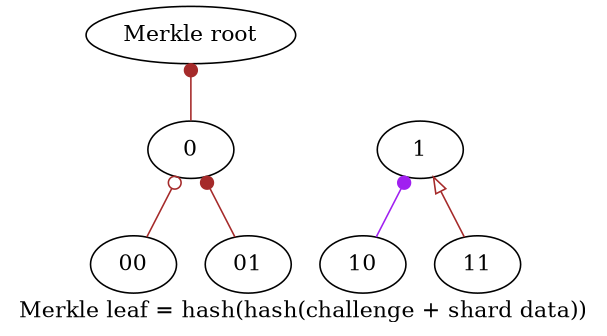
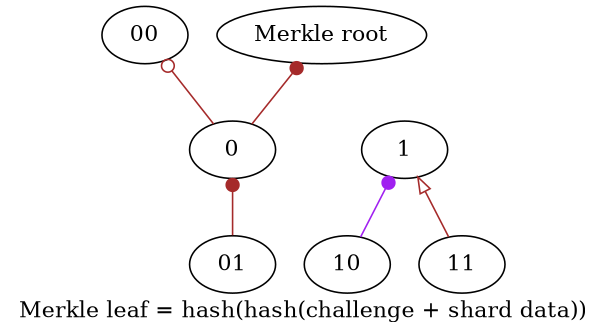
  digraph {
    label="Merkle leaf = hash(hash(challenge + shard data))"
    rankdir=BT
    edge [arrowhead=dot color=brown]
    00
    0
    "Merkle root"
    01
    10
    1
    11
-   00 -> 0 [arrowhead=odot]
+   0 -> 00 [arrowhead=odot]
    0 -> "Merkle root"
    01 -> 0
    10 -> 1 [color=purple]
    11 -> 1 [arrowhead=onormal]
  }
